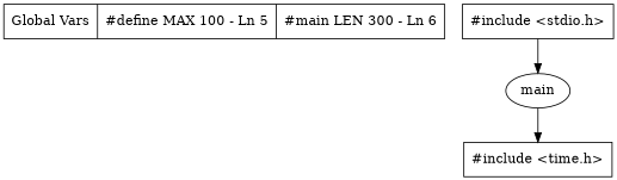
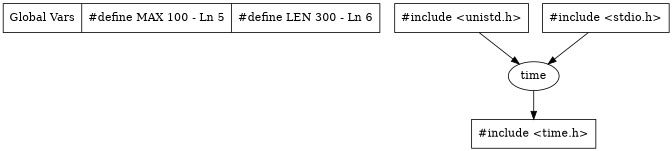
  digraph {
    rankdir=LT
    node [shape=rectangles]
-   n1 [label="Global Vars|#define MAX 100 - Ln 5|#main LEN 300 - Ln 6" shape=record]
+   n1 [label="Global Vars|#define MAX 100 - Ln 5|#define LEN 300 - Ln 6" shape=record]
    n2 [label="#include <time.h>"]
-   main [shape=""]
+   main [label=time shape=""]
+   n4 [label="#include <unistd.h>"]
    n5 [label="#include <stdio.h>"]
    main -> n2
+   n4 -> main
    n5 -> main
  }
